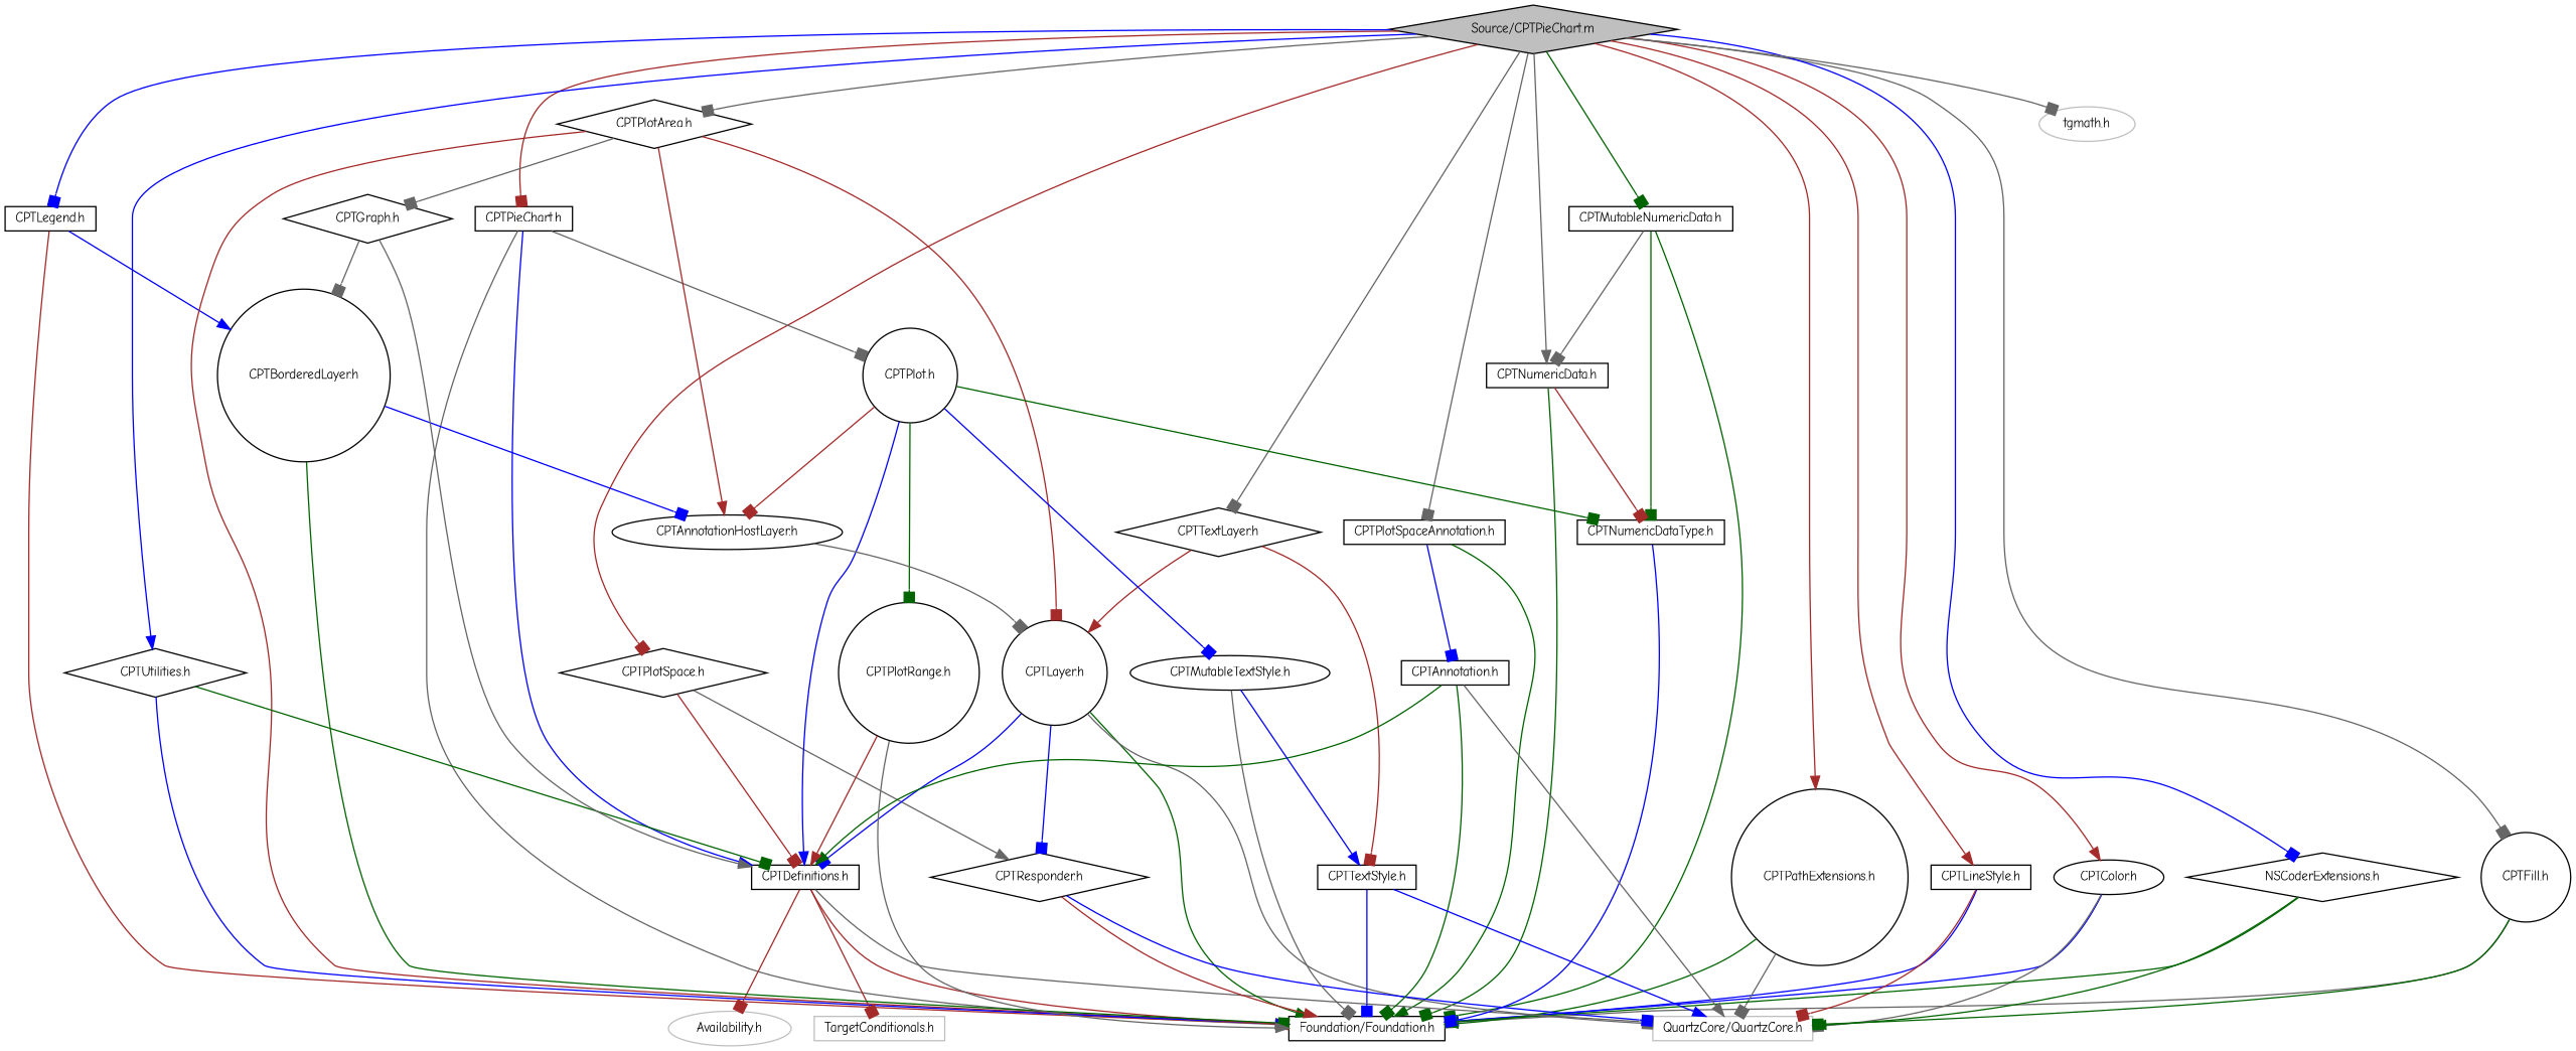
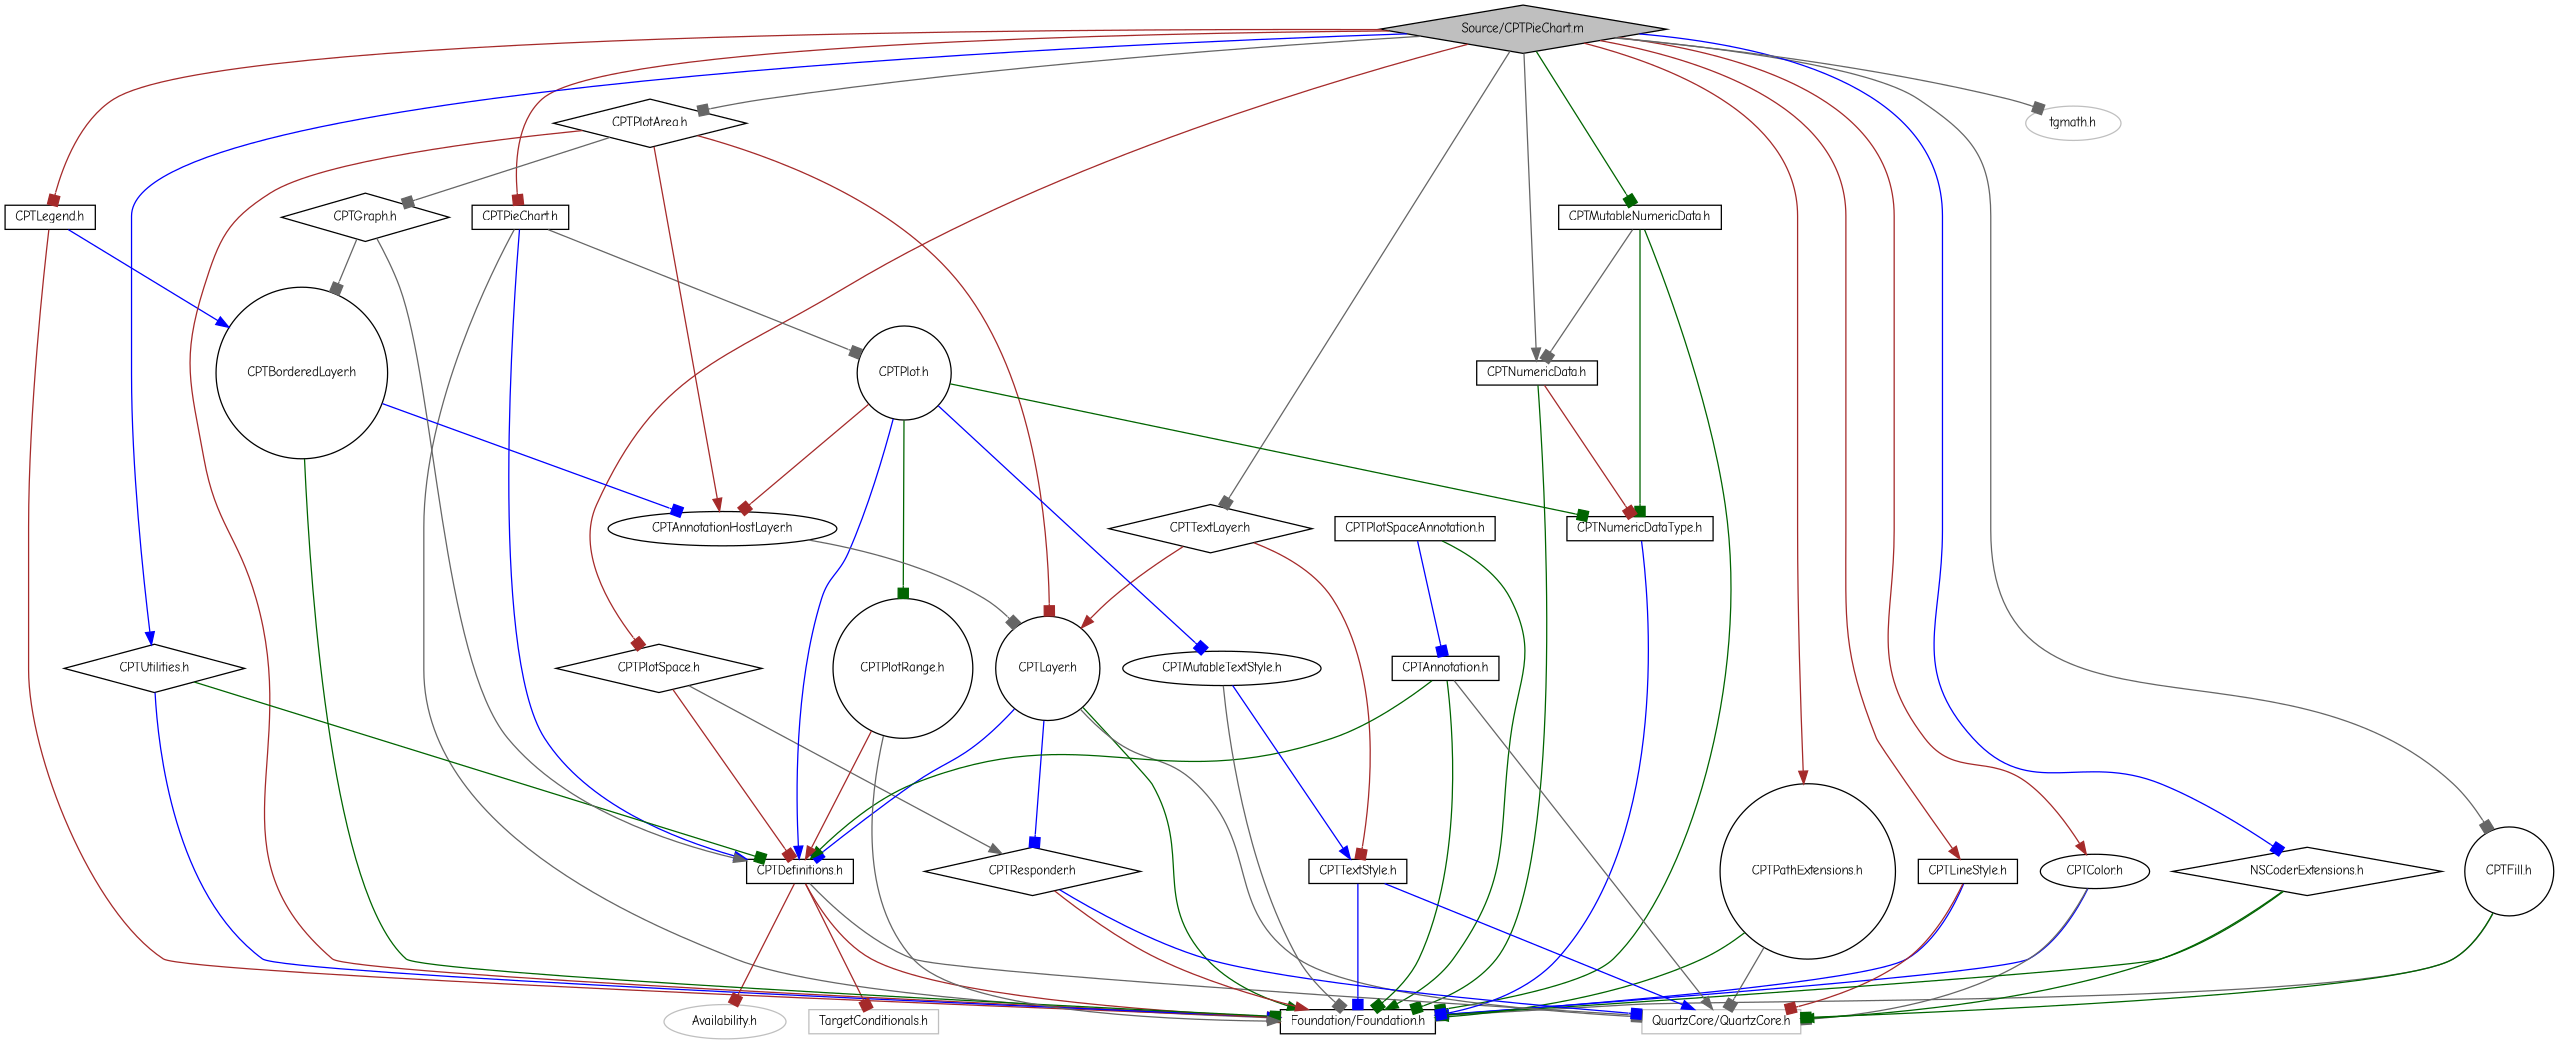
  digraph {
    fontname="Comic Neue"
    node [color=black fontname="Comic Neue" fontsize=10 shape=box]
    edge [arrowhead=box color=gray40 fontname="Comic Neue" fontsize=10 labelfontname="Lucinda Grande" labelfontsize=10 style=solid]
    n1 [fillcolor=grey75 fontcolor=black height=0.2 label="Source/CPTPieChart.m" shape=diamond style=filled width=0.4]
    n2 [height=0.2 label="CPTPieChart.h" width=0.4]
    n3 [height=0.2 label="CPTColor.h" shape=ellipse width=0.4]
    n4 [height=0.2 label="CPTFill.h" shape=circle width=0.4]
    n5 [height=0.2 label="CPTLegend.h" width=0.4]
    n6 [height=0.2 label="CPTLineStyle.h" width=0.4]
    n7 [height=0.2 label="CPTMutableNumericData.h" width=0.4]
    n8 [height=0.2 label="CPTNumericData.h" width=0.4]
    n9 [height=0.2 label="CPTPathExtensions.h" shape=circle width=0.4]
    n10 [height=0.2 label="CPTPlotArea.h" shape=diamond width=0.4]
    n11 [height=0.2 label="CPTPlotSpace.h" shape=diamond width=0.4]
    n12 [height=0.2 label="CPTPlotSpaceAnnotation.h" width=0.4]
    n13 [height=0.2 label="CPTTextLayer.h" shape=diamond width=0.4]
    n14 [height=0.2 label="CPTUtilities.h" shape=diamond width=0.4]
    n15 [height=0.2 label="NSCoderExtensions.h" shape=diamond width=0.4]
    n16 [color=grey75 height=0.2 label="tgmath.h" shape=ellipse width=0.4]
    n17 [height=0.2 label="CPTDefinitions.h" width=0.4]
    n18 [height=0.2 label="Foundation/Foundation.h" width=0.4]
    n19 [height=0.2 label="CPTPlot.h" shape=circle width=0.4]
    n20 [color=grey75 height=0.2 label="QuartzCore/QuartzCore.h" width=0.4]
    n21 [height=0.2 label="CPTBorderedLayer.h" shape=circle width=0.4]
    n22 [height=0.2 label="CPTNumericDataType.h" width=0.4]
    n23 [height=0.2 label="CPTAnnotationHostLayer.h" shape=ellipse width=0.4]
    n24 [height=0.2 label="CPTLayer.h" shape=circle width=0.4]
    n25 [height=0.2 label="CPTGraph.h" shape=diamond width=0.4]
    n26 [height=0.2 label="CPTResponder.h" shape=diamond width=0.4]
    n27 [height=0.2 label="CPTAnnotation.h" width=0.4]
    n28 [height=0.2 label="CPTTextStyle.h" width=0.4]
    n29 [color=grey75 height=0.2 label="Availability.h" shape=ellipse width=0.4]
    n30 [color=grey75 height=0.2 label="TargetConditionals.h" width=0.4]
    n31 [height=0.2 label="CPTMutableTextStyle.h" shape=ellipse width=0.4]
    n32 [height=0.2 label="CPTPlotRange.h" shape=circle width=0.4]
    n1 -> n2 [color=brown]
    n1 -> n3 [arrowhead=normal color=brown]
    n1 -> n4
-   n1 -> n5 [color=blue]
+   n1 -> n5 [color=brown]
    n1 -> n6 [arrowhead=normal color=brown]
    n1 -> n7 [color=darkgreen]
    n1 -> n8 [arrowhead=normal]
    n1 -> n9 [arrowhead=normal color=brown]
    n1 -> n10
    n1 -> n11 [color=brown]
-   n1 -> n12
    n1 -> n13
    n1 -> n14 [arrowhead=normal color=blue]
    n1 -> n15 [color=blue]
    n1 -> n16
    n2 -> n17 [arrowhead=normal color=blue]
    n2 -> n18 [arrowhead=normal]
    n2 -> n19
    n3 -> n18 [arrowhead=normal color=blue]
    n3 -> n20
    n4 -> n18
    n4 -> n20 [color=darkgreen]
    n5 -> n18 [arrowhead=normal color=brown]
    n5 -> n21 [arrowhead=normal color=blue]
    n6 -> n18 [arrowhead=normal color=blue]
    n6 -> n20 [color=brown]
    n7 -> n8
    n7 -> n18 [color=darkgreen]
    n7 -> n22 [color=darkgreen]
    n8 -> n18 [color=darkgreen]
    n8 -> n22 [color=brown]
    n9 -> n18 [arrowhead=normal color=darkgreen]
    n9 -> n20
    n10 -> n18 [arrowhead=normal color=brown]
    n10 -> n23 [arrowhead=normal color=brown]
    n10 -> n24 [color=brown]
    n10 -> n25
    n11 -> n17 [color=brown]
    n11 -> n26 [arrowhead=normal]
    n12 -> n18 [arrowhead=normal color=darkgreen]
    n12 -> n27 [color=blue]
    n13 -> n24 [arrowhead=normal color=brown]
    n13 -> n28 [color=brown]
    n14 -> n17 [color=darkgreen]
    n14 -> n18 [arrowhead=normal color=blue]
    n15 -> n18 [color=darkgreen]
    n15 -> n20 [arrowhead=normal color=darkgreen]
    n17 -> n18 [color=brown]
    n17 -> n20
    n17 -> n29 [color=brown]
    n17 -> n30 [color=brown]
    n19 -> n17 [arrowhead=normal color=blue]
    n19 -> n22 [color=darkgreen]
    n19 -> n23 [color=brown]
    n19 -> n31 [color=blue]
    n19 -> n32 [color=darkgreen]
    n21 -> n18 [color=darkgreen]
    n21 -> n23 [color=blue]
    n22 -> n18 [color=blue]
    n23 -> n24
    n24 -> n17 [color=blue]
    n24 -> n18 [arrowhead=normal color=darkgreen]
    n24 -> n20
    n24 -> n26 [color=blue]
    n25 -> n17 [arrowhead=normal]
    n25 -> n21
    n26 -> n18 [arrowhead=normal color=brown]
    n26 -> n20 [color=blue]
    n27 -> n17 [arrowhead=normal color=darkgreen]
    n27 -> n18 [color=darkgreen]
    n27 -> n20 [arrowhead=normal]
    n28 -> n18 [color=blue]
    n28 -> n20 [arrowhead=normal color=blue]
    n31 -> n18
    n31 -> n28 [arrowhead=normal color=blue]
    n32 -> n17 [arrowhead=normal color=brown]
    n32 -> n18 [arrowhead=normal]
  }
